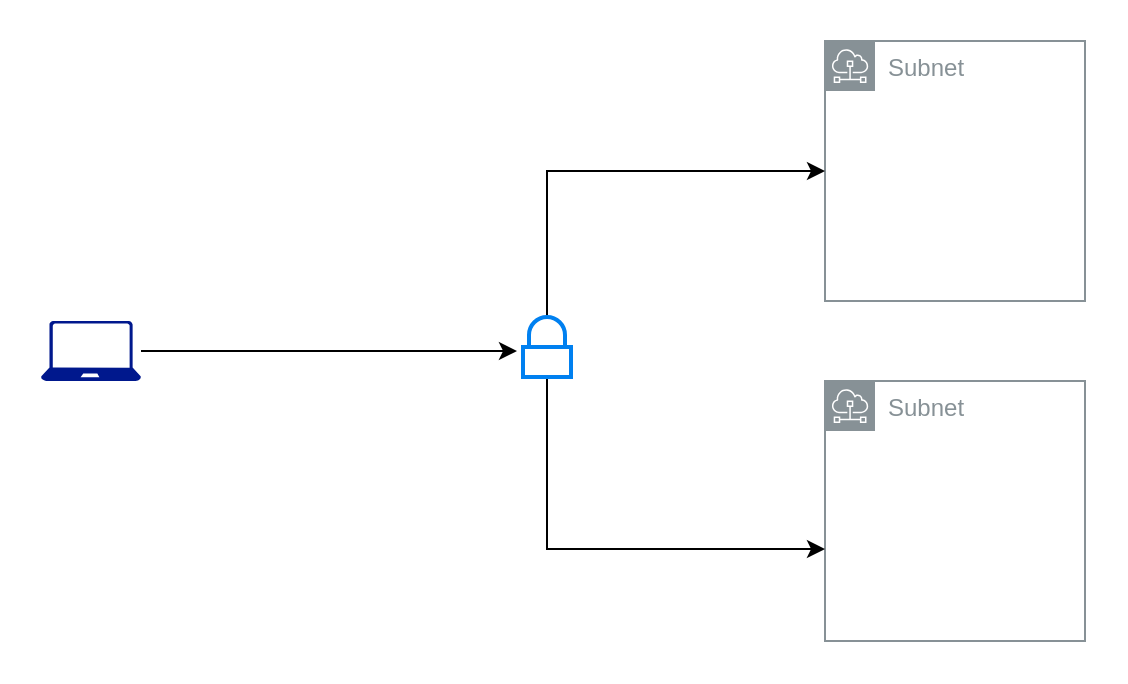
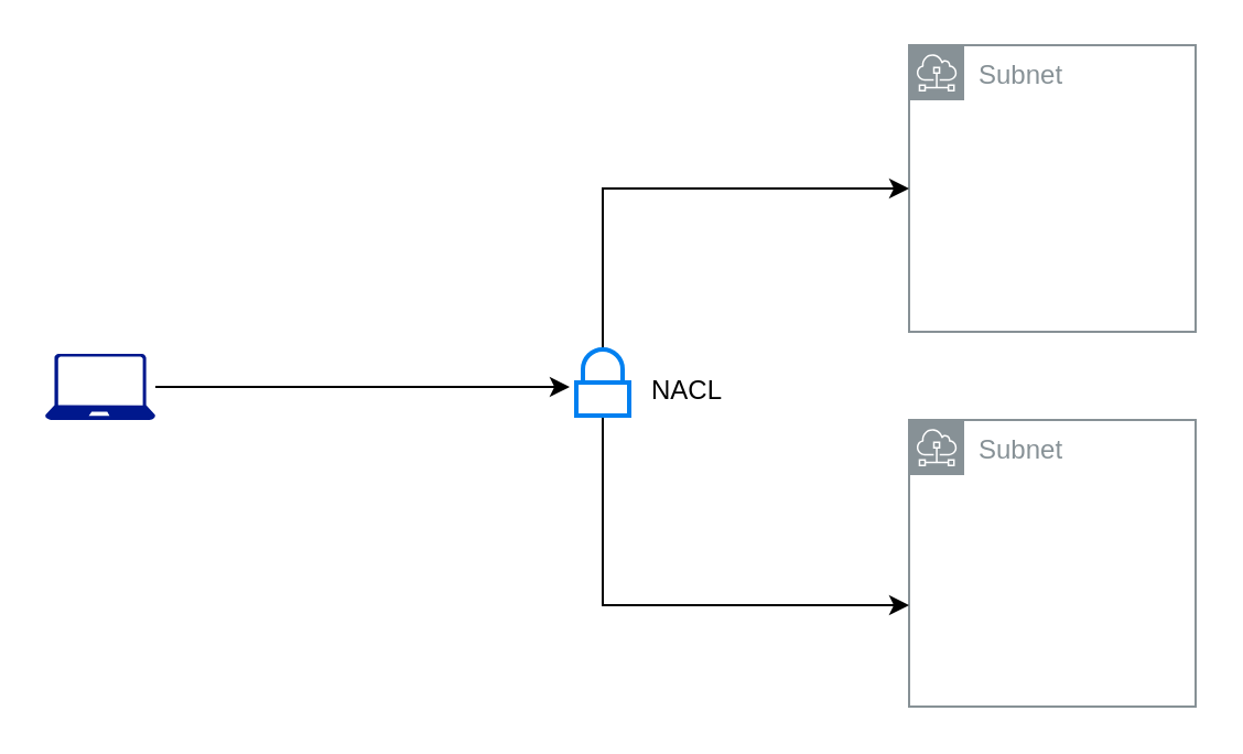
  <mxCell id="0" />
  <mxCell id="1" parent="0" />
  <mxCell id="2" value="Subnet" style="outlineConnect=0;gradientColor=none;html=1;whiteSpace=wrap;fontSize=12;fontStyle=0;shape=mxgraph.aws4.group;grIcon=mxgraph.aws4.group_subnet;strokeColor=#879196;fillColor=none;verticalAlign=top;align=left;spacingLeft=30;fontColor=#879196;dashed=0;" vertex="1" parent="1"><mxGeometry x="412" y="20" width="130" height="130" as="geometry" /></mxCell>
  <mxCell id="3" value="Subnet" style="outlineConnect=0;gradientColor=none;html=1;whiteSpace=wrap;fontSize=12;fontStyle=0;shape=mxgraph.aws4.group;grIcon=mxgraph.aws4.group_subnet;strokeColor=#879196;fillColor=none;verticalAlign=top;align=left;spacingLeft=30;fontColor=#879196;dashed=0;" vertex="1" parent="1"><mxGeometry x="412" y="190" width="130" height="130" as="geometry" /></mxCell>
  <mxCell id="4" style="edgeStyle=orthogonalEdgeStyle;rounded=0;orthogonalLoop=1;jettySize=auto;html=1;" edge="1" parent="1" source="6" target="2"><mxGeometry relative="1" as="geometry"><Array as="points"><mxPoint x="273" y="85" /></Array></mxGeometry></mxCell>
  <mxCell id="5" style="edgeStyle=orthogonalEdgeStyle;rounded=0;orthogonalLoop=1;jettySize=auto;html=1;" edge="1" parent="1" source="6" target="3"><mxGeometry relative="1" as="geometry"><Array as="points"><mxPoint x="273" y="274" /></Array></mxGeometry></mxCell>
  <mxCell id="6" value="" style="html=1;verticalLabelPosition=bottom;align=center;labelBackgroundColor=#ffffff;verticalAlign=top;strokeWidth=2;strokeColor=#0080F0;shadow=0;dashed=0;shape=mxgraph.ios7.icons.locked;" vertex="1" parent="1"><mxGeometry x="261" y="158" width="24" height="30" as="geometry" /></mxCell>
+ <mxCell id="7" value="NACL" style="text;html=1;align=center;verticalAlign=middle;resizable=0;points=[];autosize=1;strokeColor=none;" vertex="1" parent="1"><mxGeometry x="290" y="168" width="42" height="18" as="geometry" /></mxCell>
  <mxCell id="8" style="edgeStyle=orthogonalEdgeStyle;rounded=0;orthogonalLoop=1;jettySize=auto;html=1;entryX=-0.125;entryY=0.567;entryDx=0;entryDy=0;entryPerimeter=0;" edge="1" parent="1" source="9" target="6"><mxGeometry relative="1" as="geometry" /></mxCell>
  <mxCell id="9" value="" style="aspect=fixed;pointerEvents=1;shadow=0;dashed=0;html=1;strokeColor=none;labelPosition=center;verticalLabelPosition=bottom;verticalAlign=top;align=center;fillColor=#00188D;shape=mxgraph.azure.laptop" vertex="1" parent="1"><mxGeometry x="20" y="160" width="50" height="30" as="geometry" /></mxCell>
